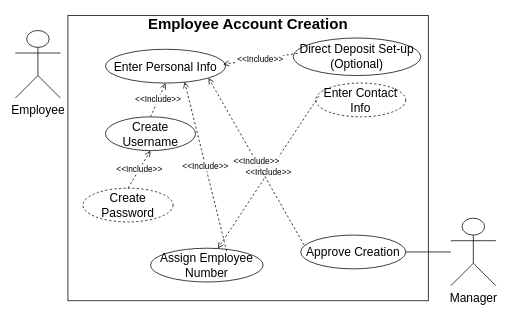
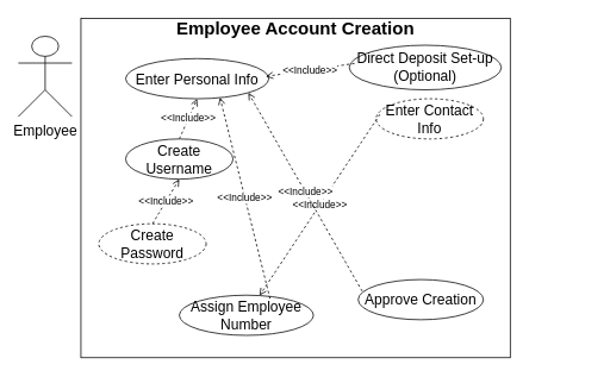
  <mxCell id="0" />
  <mxCell id="1" parent="0" />
  <mxCell id="2" value="" style="rounded=0;whiteSpace=wrap;html=1;" parent="1" vertex="1"><mxGeometry x="90" y="20" width="480" height="380" as="geometry" /></mxCell>
  <mxCell id="3" value="&lt;font style=&quot;font-size: 20px&quot;&gt;Employee Account Creation&lt;br&gt;&lt;/font&gt;" style="text;html=1;strokeColor=none;fillColor=none;align=center;verticalAlign=middle;whiteSpace=wrap;rounded=0;fontStyle=1" parent="1" vertex="1"><mxGeometry x="187.82" y="20" width="284.37" height="20" as="geometry" /></mxCell>
  <mxCell id="4" value="&lt;font style=&quot;font-size: 16px&quot;&gt;Employee&lt;/font&gt;" style="shape=umlActor;verticalLabelPosition=bottom;verticalAlign=top;html=1;outlineConnect=0;" parent="1" vertex="1"><mxGeometry x="20" y="40" width="60" height="90" as="geometry" /></mxCell>
  <mxCell id="5" value="&lt;font style=&quot;font-size: 16px&quot;&gt;Enter Personal Info&lt;/font&gt;" style="ellipse;whiteSpace=wrap;html=1;" parent="1" vertex="1"><mxGeometry x="140" y="65" width="160" height="45" as="geometry" /></mxCell>
  <mxCell id="6" value="&lt;font style=&quot;font-size: 16px&quot;&gt;Create Password&lt;/font&gt;" style="ellipse;whiteSpace=wrap;html=1;dashed=1;" parent="1" vertex="1"><mxGeometry x="110" y="250" width="120" height="45" as="geometry" /></mxCell>
  <mxCell id="7" value="&amp;lt;&amp;lt;Include&amp;gt;&amp;gt;" style="rounded=0;orthogonalLoop=1;jettySize=auto;html=1;exitX=0.5;exitY=0;exitDx=0;exitDy=0;entryX=0.5;entryY=1;entryDx=0;entryDy=0;endArrow=open;endFill=0;dashed=1;" parent="1" source="8" target="5" edge="1"><mxGeometry relative="1" as="geometry" /></mxCell>
  <mxCell id="8" value="&lt;font style=&quot;font-size: 16px&quot;&gt;Create Username&lt;/font&gt;" style="ellipse;whiteSpace=wrap;html=1;" parent="1" vertex="1"><mxGeometry x="140" y="155" width="120" height="45" as="geometry" /></mxCell>
  <mxCell id="9" value="&lt;font style=&quot;font-size: 16px&quot;&gt;Direct Deposit Set-up (Optional)&lt;/font&gt;" style="ellipse;whiteSpace=wrap;html=1;" parent="1" vertex="1"><mxGeometry x="390" y="50" width="170" height="50" as="geometry" /></mxCell>
  <mxCell id="10" value="&lt;font style=&quot;font-size: 16px&quot;&gt;Enter Contact Info&lt;/font&gt;" style="ellipse;whiteSpace=wrap;html=1;dashed=1;" parent="1" vertex="1"><mxGeometry x="420" y="110" width="120" height="45" as="geometry" /></mxCell>
  <mxCell id="11" value="&lt;font style=&quot;font-size: 16px&quot;&gt;Assign Employee Number&lt;/font&gt;" style="ellipse;whiteSpace=wrap;html=1;" parent="1" vertex="1"><mxGeometry x="200" y="330" width="150" height="45" as="geometry" /></mxCell>
  <mxCell id="12" value="&amp;lt;&amp;lt;Include&amp;gt;&amp;gt;" style="rounded=0;orthogonalLoop=1;jettySize=auto;html=1;exitX=0.5;exitY=0;exitDx=0;exitDy=0;entryX=0.5;entryY=1;entryDx=0;entryDy=0;endArrow=open;endFill=0;dashed=1;" parent="1" source="6" target="8" edge="1"><mxGeometry relative="1" as="geometry"><mxPoint x="329.8" y="295" as="sourcePoint" /><mxPoint x="329.8" y="250" as="targetPoint" /></mxGeometry></mxCell>
  <mxCell id="13" value="&amp;lt;&amp;lt;Include&amp;gt;&amp;gt;" style="rounded=0;orthogonalLoop=1;jettySize=auto;html=1;exitX=0.035;exitY=0.409;exitDx=0;exitDy=0;entryX=0.979;entryY=0.444;entryDx=0;entryDy=0;endArrow=open;endFill=0;dashed=1;exitPerimeter=0;entryPerimeter=0;" parent="1" source="9" target="5" edge="1"><mxGeometry relative="1" as="geometry"><mxPoint x="380" y="300" as="sourcePoint" /><mxPoint x="410" y="250" as="targetPoint" /></mxGeometry></mxCell>
  <mxCell id="14" value="&amp;lt;&amp;lt;Include&amp;gt;&amp;gt;" style="rounded=0;orthogonalLoop=1;jettySize=auto;html=1;exitX=0.035;exitY=0.389;exitDx=0;exitDy=0;endArrow=open;endFill=0;dashed=1;exitPerimeter=0;" parent="1" source="10" target="11" edge="1"><mxGeometry relative="1" as="geometry"><mxPoint x="290" y="268.4" as="sourcePoint" /><mxPoint x="291.2" y="200" as="targetPoint" /></mxGeometry></mxCell>
  <mxCell id="15" value="&amp;lt;&amp;lt;Include&amp;gt;&amp;gt;" style="rounded=0;orthogonalLoop=1;jettySize=auto;html=1;exitX=0.676;exitY=0.085;exitDx=0;exitDy=0;entryX=0.659;entryY=0.969;entryDx=0;entryDy=0;endArrow=open;endFill=0;dashed=1;exitPerimeter=0;entryPerimeter=0;" parent="1" source="11" target="5" edge="1"><mxGeometry relative="1" as="geometry"><mxPoint x="270" y="408.4" as="sourcePoint" /><mxPoint x="271.2" y="340" as="targetPoint" /></mxGeometry></mxCell>
- <mxCell id="16" style="edgeStyle=orthogonalEdgeStyle;rounded=0;orthogonalLoop=1;jettySize=auto;html=1;entryX=1;entryY=0.5;entryDx=0;entryDy=0;endArrow=none;endFill=0;" edge="1" parent="1" source="17" target="18"><mxGeometry relative="1" as="geometry" /></mxCell>
- <mxCell id="17" value="&lt;font style=&quot;font-size: 16px&quot;&gt;Manager&lt;/font&gt;" style="shape=umlActor;verticalLabelPosition=bottom;verticalAlign=top;html=1;outlineConnect=0;" vertex="1" parent="1"><mxGeometry x="600" y="290" width="60" height="90" as="geometry" /></mxCell>
  <mxCell id="18" value="&lt;font style=&quot;font-size: 16px&quot;&gt;Approve Creation&lt;/font&gt;" style="ellipse;whiteSpace=wrap;html=1;" vertex="1" parent="1"><mxGeometry x="400" y="312.5" width="140" height="45" as="geometry" /></mxCell>
  <mxCell id="19" value="&amp;lt;&amp;lt;Include&amp;gt;&amp;gt;" style="rounded=0;orthogonalLoop=1;jettySize=auto;html=1;exitX=0.032;exitY=0.29;exitDx=0;exitDy=0;entryX=1;entryY=1;entryDx=0;entryDy=0;endArrow=open;endFill=0;dashed=1;exitPerimeter=0;" edge="1" parent="1" source="18" target="5"><mxGeometry relative="1" as="geometry"><mxPoint x="311.4" y="343.825" as="sourcePoint" /><mxPoint x="255.44" y="118.605" as="targetPoint" /></mxGeometry></mxCell>
